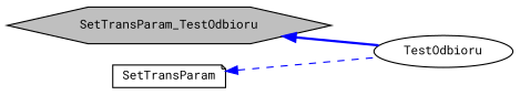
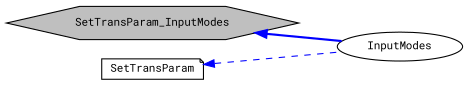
  digraph {
    fontname="Roboto Mono"
    rankdir=LR
    node [color=black fillcolor=white fontname="Roboto Mono" fontsize=10 style=filled]
    edge [color=blue dir=back fontname="Roboto Mono" fontsize=10 labelfontname=Helvetica labelfontsize=10]
-   n1 [fillcolor=grey75 fontcolor=black height=0.2 label=SetTransParam_TestOdbioru shape=hexagon width=0.4]
-   n2 [height=0.2 label=TestOdbioru shape=ellipse width=0.4]
+   n1 [fillcolor=grey75 fontcolor=black height=0.2 label=SetTransParam_InputModes shape=hexagon width=0.4]
+   n2 [height=0.2 label=InputModes shape=ellipse width=0.4]
    n3 [height=0.2 label=SetTransParam shape=note width=0.4]
    n1 -> n2 [style=bold]
    n3 -> n2 [style=dashed]
  }
